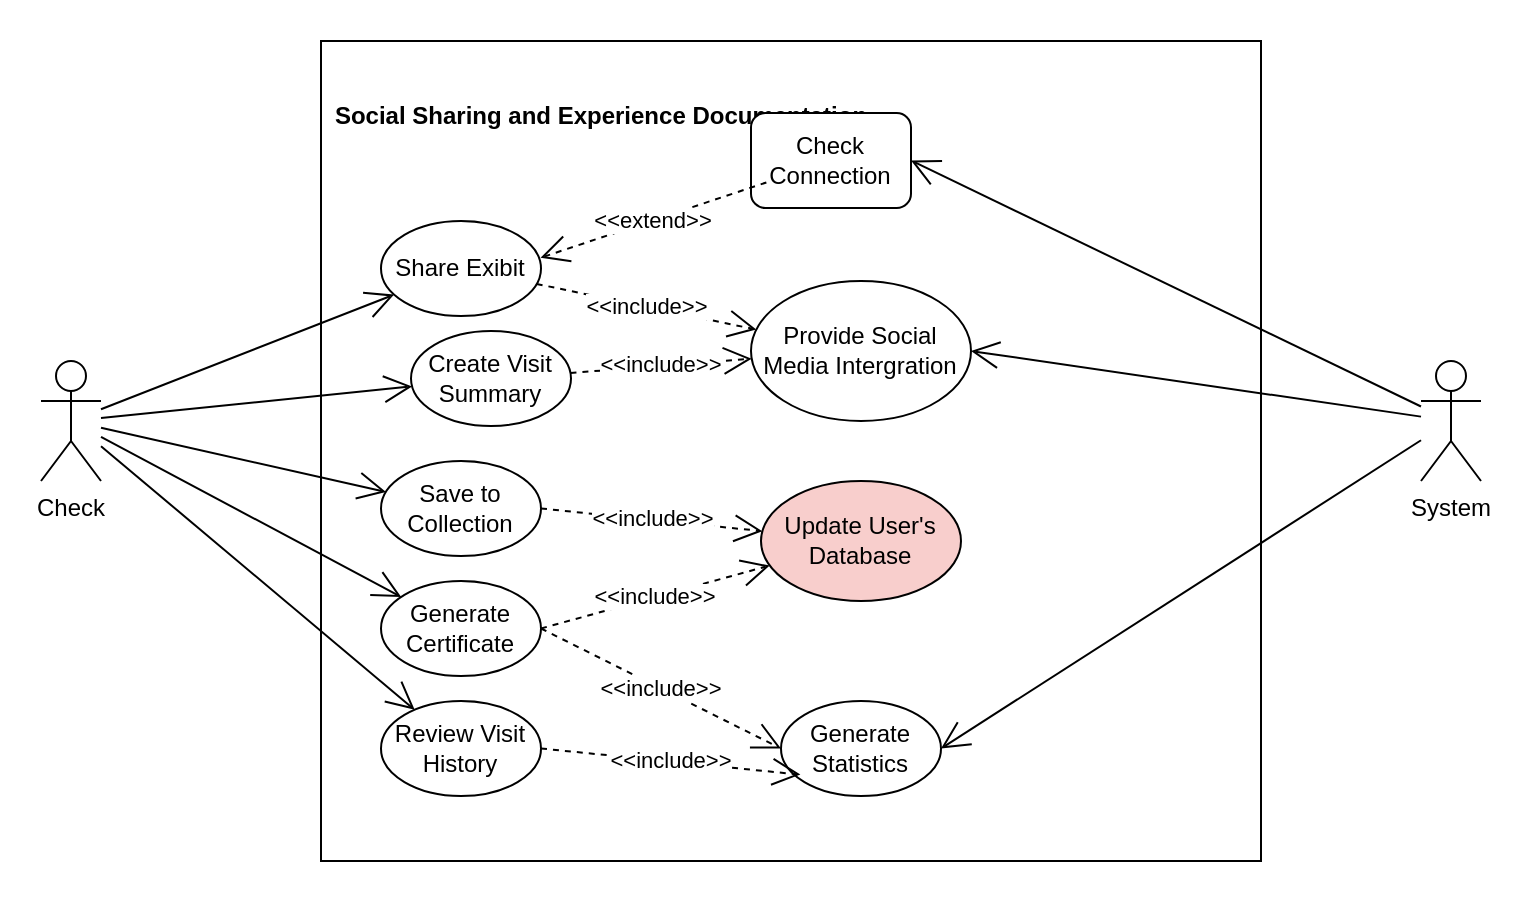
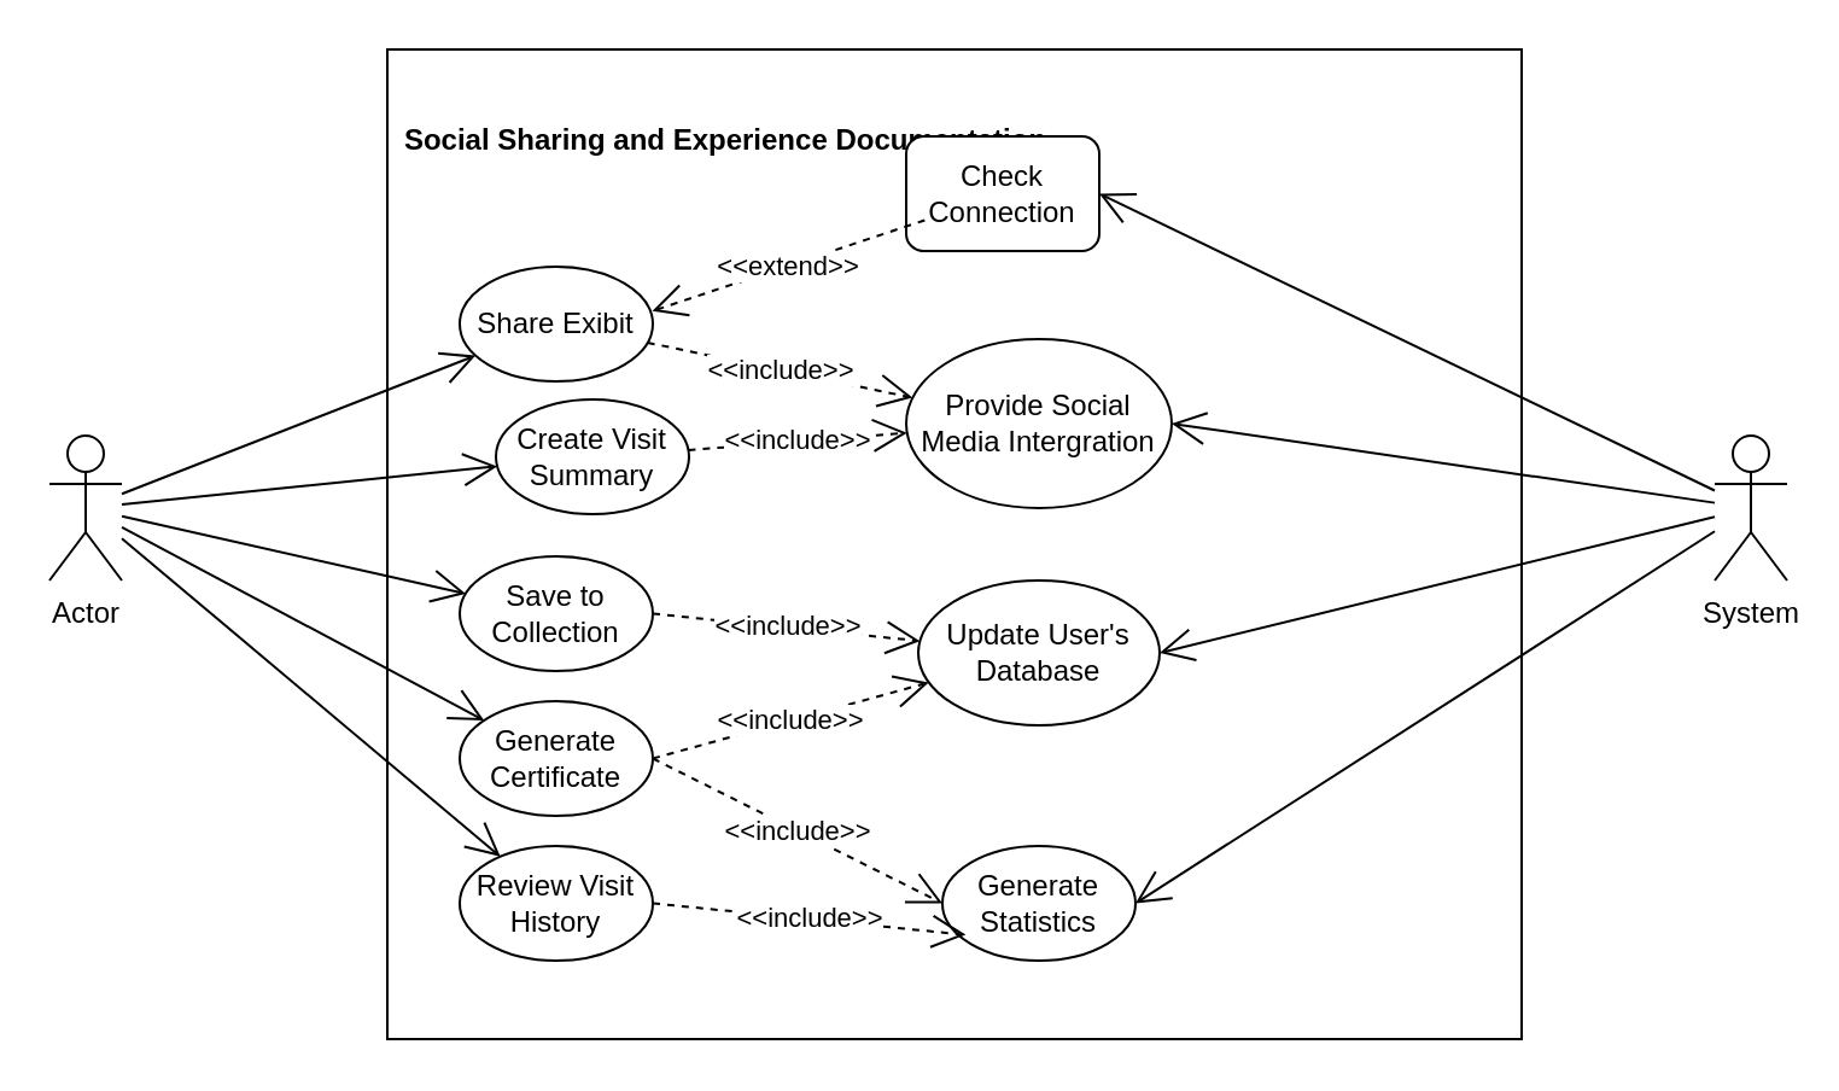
  <mxCell id="0" />
  <mxCell id="1" parent="0" />
- <mxCell id="2" value="Check" style="shape=umlActor;verticalLabelPosition=bottom;verticalAlign=top;html=1;" vertex="1" parent="1"><mxGeometry x="20" y="180" width="30" height="60" as="geometry" /></mxCell>
+ <mxCell id="2" value="Actor" style="shape=umlActor;verticalLabelPosition=bottom;verticalAlign=top;html=1;" vertex="1" parent="1"><mxGeometry x="20" y="180" width="30" height="60" as="geometry" /></mxCell>
  <mxCell id="3" value="" style="html=1;whiteSpace=wrap;fillColor=none;" vertex="1" parent="1"><mxGeometry x="160" y="20" width="470" height="410" as="geometry" /></mxCell>
  <mxCell id="4" value="Social Sharing and Experience Documentation" style="text;align=center;fontStyle=1;verticalAlign=middle;spacingLeft=3;spacingRight=3;strokeColor=none;rotatable=0;points=[[0,0.5],[1,0.5]];portConstraint=eastwest;html=1;" vertex="1" parent="1"><mxGeometry x="260" y="45" width="80" height="26" as="geometry" /></mxCell>
  <mxCell id="5" value="Share Exibit" style="ellipse;whiteSpace=wrap;html=1;" vertex="1" parent="1"><mxGeometry x="190" y="110" width="80" height="47.5" as="geometry" /></mxCell>
  <mxCell id="6" value="Create Visit Summary" style="ellipse;whiteSpace=wrap;html=1;" vertex="1" parent="1"><mxGeometry x="205" y="165" width="80" height="47.5" as="geometry" /></mxCell>
  <mxCell id="7" value="Save to Collection" style="ellipse;whiteSpace=wrap;html=1;" vertex="1" parent="1"><mxGeometry x="190" y="230" width="80" height="47.5" as="geometry" /></mxCell>
  <mxCell id="8" value="Generate Certificate" style="ellipse;whiteSpace=wrap;html=1;" vertex="1" parent="1"><mxGeometry x="190" y="290" width="80" height="47.5" as="geometry" /></mxCell>
  <mxCell id="9" value="Review Visit History" style="ellipse;whiteSpace=wrap;html=1;" vertex="1" parent="1"><mxGeometry x="190" y="350" width="80" height="47.5" as="geometry" /></mxCell>
  <mxCell id="10" value="Generate Statistics" style="ellipse;whiteSpace=wrap;html=1;" vertex="1" parent="1"><mxGeometry x="390" y="350" width="80" height="47.5" as="geometry" /></mxCell>
- <mxCell id="11" value="Update User's Database" style="ellipse;whiteSpace=wrap;html=1;fillColor=#f8cecc;" vertex="1" parent="1"><mxGeometry x="380" y="240" width="100" height="60" as="geometry" /></mxCell>
+ <mxCell id="11" value="Update User's Database" style="ellipse;whiteSpace=wrap;html=1;" vertex="1" parent="1"><mxGeometry x="380" y="240" width="100" height="60" as="geometry" /></mxCell>
  <mxCell id="12" value="Provide Social Media Intergration" style="ellipse;whiteSpace=wrap;html=1;" vertex="1" parent="1"><mxGeometry x="375" y="140" width="110" height="70" as="geometry" /></mxCell>
  <mxCell id="13" value="" style="endArrow=open;endFill=1;endSize=12;html=1;rounded=0;" edge="1" parent="1" source="2" target="5"><mxGeometry width="160" relative="1" as="geometry"><mxPoint x="50" y="210" as="sourcePoint" /><mxPoint x="220" y="222.21" as="targetPoint" /><Array as="points" /></mxGeometry></mxCell>
  <mxCell id="14" value="" style="endArrow=open;endFill=1;endSize=12;html=1;rounded=0;" edge="1" parent="1" source="2" target="6"><mxGeometry width="160" relative="1" as="geometry"><mxPoint x="90" y="224" as="sourcePoint" /><mxPoint x="210" y="160" as="targetPoint" /><Array as="points" /></mxGeometry></mxCell>
  <mxCell id="15" value="" style="endArrow=open;endFill=1;endSize=12;html=1;rounded=0;" edge="1" parent="1" source="2" target="7"><mxGeometry width="160" relative="1" as="geometry"><mxPoint x="60" y="219" as="sourcePoint" /><mxPoint x="200" y="207" as="targetPoint" /><Array as="points" /></mxGeometry></mxCell>
  <mxCell id="16" value="" style="endArrow=open;endFill=1;endSize=12;html=1;rounded=0;" edge="1" parent="1" source="2" target="8"><mxGeometry width="160" relative="1" as="geometry"><mxPoint x="70" y="229" as="sourcePoint" /><mxPoint x="210" y="217" as="targetPoint" /><Array as="points" /></mxGeometry></mxCell>
  <mxCell id="17" value="" style="endArrow=open;endFill=1;endSize=12;html=1;rounded=0;" edge="1" parent="1" source="2" target="9"><mxGeometry width="160" relative="1" as="geometry"><mxPoint x="60" y="228" as="sourcePoint" /><mxPoint x="210" y="308" as="targetPoint" /><Array as="points" /></mxGeometry></mxCell>
  <mxCell id="18" value="&amp;lt;&amp;lt;include&amp;gt;&amp;gt;" style="endArrow=open;endSize=12;dashed=1;html=1;rounded=0;" edge="1" parent="1" source="5" target="12"><mxGeometry width="160" relative="1" as="geometry"><mxPoint x="290" y="209.71" as="sourcePoint" /><mxPoint x="390" y="210" as="targetPoint" /></mxGeometry></mxCell>
  <mxCell id="19" value="&amp;lt;&amp;lt;include&amp;gt;&amp;gt;" style="endArrow=open;endSize=12;dashed=1;html=1;rounded=0;" edge="1" parent="1" source="6" target="12"><mxGeometry width="160" relative="1" as="geometry"><mxPoint x="280" y="147" as="sourcePoint" /><mxPoint x="421" y="160" as="targetPoint" /></mxGeometry></mxCell>
  <mxCell id="20" value="&amp;lt;&amp;lt;include&amp;gt;&amp;gt;" style="endArrow=open;endSize=12;dashed=1;html=1;rounded=0;exitX=1;exitY=0.5;exitDx=0;exitDy=0;" edge="1" parent="1" source="7" target="11"><mxGeometry width="160" relative="1" as="geometry"><mxPoint x="277" y="271.5" as="sourcePoint" /><mxPoint x="420" y="248.5" as="targetPoint" /></mxGeometry></mxCell>
  <mxCell id="21" value="&amp;lt;&amp;lt;include&amp;gt;&amp;gt;" style="endArrow=open;endSize=12;dashed=1;html=1;rounded=0;exitX=1;exitY=0.5;exitDx=0;exitDy=0;" edge="1" parent="1" source="8" target="11"><mxGeometry width="160" relative="1" as="geometry"><mxPoint x="270" y="300" as="sourcePoint" /><mxPoint x="420" y="305" as="targetPoint" /></mxGeometry></mxCell>
  <mxCell id="22" value="&amp;lt;&amp;lt;include&amp;gt;&amp;gt;" style="endArrow=open;endSize=12;dashed=1;html=1;rounded=0;exitX=1;exitY=0.5;exitDx=0;exitDy=0;entryX=0;entryY=0.5;entryDx=0;entryDy=0;" edge="1" parent="1" source="8" target="10"><mxGeometry width="160" relative="1" as="geometry"><mxPoint x="270" y="332.5" as="sourcePoint" /><mxPoint x="420" y="337.5" as="targetPoint" /></mxGeometry></mxCell>
  <mxCell id="23" value="&amp;lt;&amp;lt;include&amp;gt;&amp;gt;" style="endArrow=open;endSize=12;dashed=1;html=1;rounded=0;exitX=1;exitY=0.5;exitDx=0;exitDy=0;entryX=0.121;entryY=0.775;entryDx=0;entryDy=0;entryPerimeter=0;" edge="1" parent="1" source="9" target="10"><mxGeometry width="160" relative="1" as="geometry"><mxPoint x="280" y="358.75" as="sourcePoint" /><mxPoint x="420" y="350" as="targetPoint" /></mxGeometry></mxCell>
  <mxCell id="24" value="Check Connection" style="whiteSpace=wrap;html=1;rounded=1;" vertex="1" parent="1"><mxGeometry x="375" y="56" width="80" height="47.5" as="geometry" /></mxCell>
  <mxCell id="25" value="&amp;lt;&amp;lt;extend&amp;gt;&amp;gt;" style="endArrow=open;endSize=12;dashed=1;html=1;rounded=0;entryX=0.997;entryY=0.387;entryDx=0;entryDy=0;entryPerimeter=0;exitX=0.096;exitY=0.731;exitDx=0;exitDy=0;exitPerimeter=0;" edge="1" parent="1" source="24" target="5"><mxGeometry width="160" relative="1" as="geometry"><mxPoint x="260" y="90" as="sourcePoint" /><mxPoint x="366" y="80" as="targetPoint" /></mxGeometry></mxCell>
  <mxCell id="26" value="System" style="shape=umlActor;verticalLabelPosition=bottom;verticalAlign=top;html=1;" vertex="1" parent="1"><mxGeometry x="710" y="180" width="30" height="60" as="geometry" /></mxCell>
  <mxCell id="27" value="" style="endArrow=open;endFill=1;endSize=12;html=1;rounded=0;entryX=1;entryY=0.5;entryDx=0;entryDy=0;" edge="1" parent="1" source="26" target="24"><mxGeometry width="160" relative="1" as="geometry"><mxPoint x="660" y="349.43" as="sourcePoint" /><mxPoint x="820" y="349.43" as="targetPoint" /></mxGeometry></mxCell>
  <mxCell id="28" value="" style="endArrow=open;endFill=1;endSize=12;html=1;rounded=0;entryX=1;entryY=0.5;entryDx=0;entryDy=0;" edge="1" parent="1" source="26" target="12"><mxGeometry width="160" relative="1" as="geometry"><mxPoint x="720" y="213" as="sourcePoint" /><mxPoint x="465" y="90" as="targetPoint" /></mxGeometry></mxCell>
+ <mxCell id="29" value="" style="endArrow=open;endFill=1;endSize=12;html=1;rounded=0;entryX=1;entryY=0.5;entryDx=0;entryDy=0;" edge="1" parent="1" source="26" target="11"><mxGeometry width="160" relative="1" as="geometry"><mxPoint x="730" y="223" as="sourcePoint" /><mxPoint x="475" y="100" as="targetPoint" /></mxGeometry></mxCell>
  <mxCell id="30" value="" style="endArrow=open;endFill=1;endSize=12;html=1;rounded=0;entryX=1;entryY=0.5;entryDx=0;entryDy=0;" edge="1" parent="1" source="26" target="10"><mxGeometry width="160" relative="1" as="geometry"><mxPoint x="740" y="233" as="sourcePoint" /><mxPoint x="485" y="110" as="targetPoint" /></mxGeometry></mxCell>
